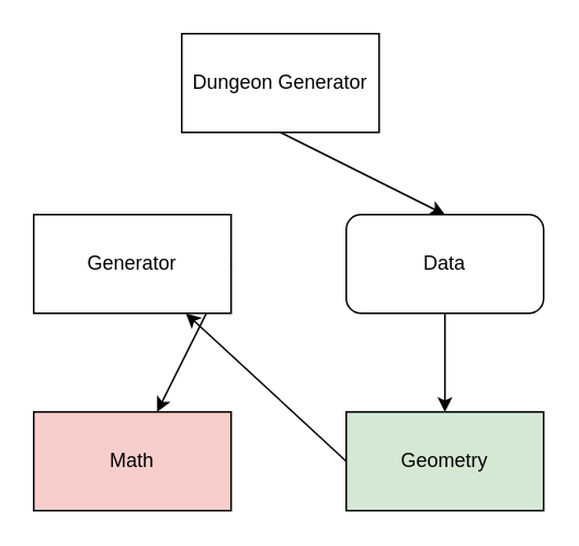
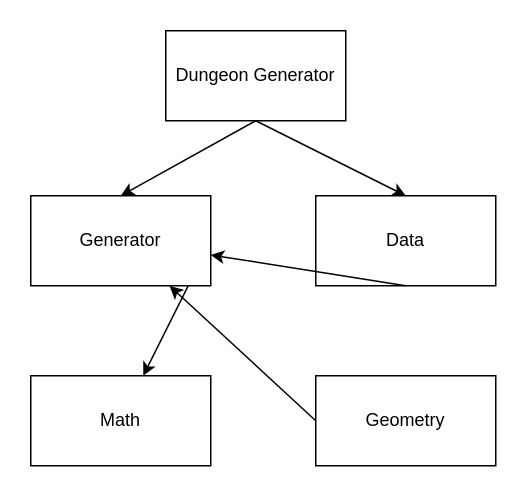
  <mxCell id="0" />
  <mxCell id="1" parent="0" />
- <mxCell id="2" value="Math" style="rounded=0;whiteSpace=wrap;html=1;fillColor=#f8cecc;" vertex="1" parent="1"><mxGeometry x="20" y="250" width="120" height="60" as="geometry" /></mxCell>
+ <mxCell id="2" value="Math" style="rounded=0;whiteSpace=wrap;html=1;" vertex="1" parent="1"><mxGeometry x="20" y="250" width="120" height="60" as="geometry" /></mxCell>
  <mxCell id="3" style="rounded=0;orthogonalLoop=1;jettySize=auto;html=1;exitX=0;exitY=0.5;exitDx=0;exitDy=0;" edge="1" parent="1" source="4" target="7"><mxGeometry relative="1" as="geometry" /></mxCell>
- <mxCell id="4" value="Geometry" style="rounded=0;whiteSpace=wrap;html=1;fillColor=#d5e8d4;" vertex="1" parent="1"><mxGeometry x="210" y="250" width="120" height="60" as="geometry" /></mxCell>
- <mxCell id="5" value="Data" style="whiteSpace=wrap;html=1;rounded=1;" vertex="1" parent="1"><mxGeometry x="210" y="130" width="120" height="60" as="geometry" /></mxCell>
+ <mxCell id="4" value="Geometry" style="rounded=0;whiteSpace=wrap;html=1;" vertex="1" parent="1"><mxGeometry x="210" y="250" width="120" height="60" as="geometry" /></mxCell>
+ <mxCell id="5" value="Data" style="rounded=0;whiteSpace=wrap;html=1;" vertex="1" parent="1"><mxGeometry x="210" y="130" width="120" height="60" as="geometry" /></mxCell>
  <mxCell id="6" style="edgeStyle=none;rounded=0;orthogonalLoop=1;jettySize=auto;html=1;exitX=1;exitY=0.5;exitDx=0;exitDy=0;strokeColor=default;align=center;verticalAlign=middle;fontFamily=Helvetica;fontSize=11;fontColor=default;labelBackgroundColor=default;endArrow=classic;" edge="1" parent="1" source="7" target="2"><mxGeometry relative="1" as="geometry" /></mxCell>
  <mxCell id="7" value="Generator" style="rounded=0;whiteSpace=wrap;html=1;" vertex="1" parent="1"><mxGeometry x="20" y="130" width="120" height="60" as="geometry" /></mxCell>
+ <mxCell id="8" style="edgeStyle=none;rounded=0;orthogonalLoop=1;jettySize=auto;html=1;exitX=0.5;exitY=1;exitDx=0;exitDy=0;entryX=0.5;entryY=0;entryDx=0;entryDy=0;strokeColor=default;align=center;verticalAlign=middle;fontFamily=Helvetica;fontSize=11;fontColor=default;labelBackgroundColor=default;endArrow=classic;" edge="1" parent="1" source="10" target="7"><mxGeometry relative="1" as="geometry" /></mxCell>
  <mxCell id="9" style="edgeStyle=none;rounded=0;orthogonalLoop=1;jettySize=auto;html=1;exitX=0.5;exitY=1;exitDx=0;exitDy=0;entryX=0.5;entryY=0;entryDx=0;entryDy=0;strokeColor=default;align=center;verticalAlign=middle;fontFamily=Helvetica;fontSize=11;fontColor=default;labelBackgroundColor=default;endArrow=classic;" edge="1" parent="1" source="10" target="5"><mxGeometry relative="1" as="geometry" /></mxCell>
  <mxCell id="10" value="Dungeon Generator" style="rounded=0;whiteSpace=wrap;html=1;" vertex="1" parent="1"><mxGeometry x="110" y="20" width="120" height="60" as="geometry" /></mxCell>
- <mxCell id="11" style="rounded=0;orthogonalLoop=1;jettySize=auto;html=1;exitX=0.5;exitY=1;exitDx=0;exitDy=0;entryX=0.5;entryY=0;entryDx=0;entryDy=0;" edge="1" parent="1" source="5" target="4"><mxGeometry relative="1" as="geometry" /></mxCell>
+ <mxCell id="11" style="rounded=0;orthogonalLoop=1;jettySize=auto;html=1;exitX=0.5;exitY=1;exitDx=0;exitDy=0;" edge="1" parent="1" source="5" target="7"><mxGeometry relative="1" as="geometry" /></mxCell>
